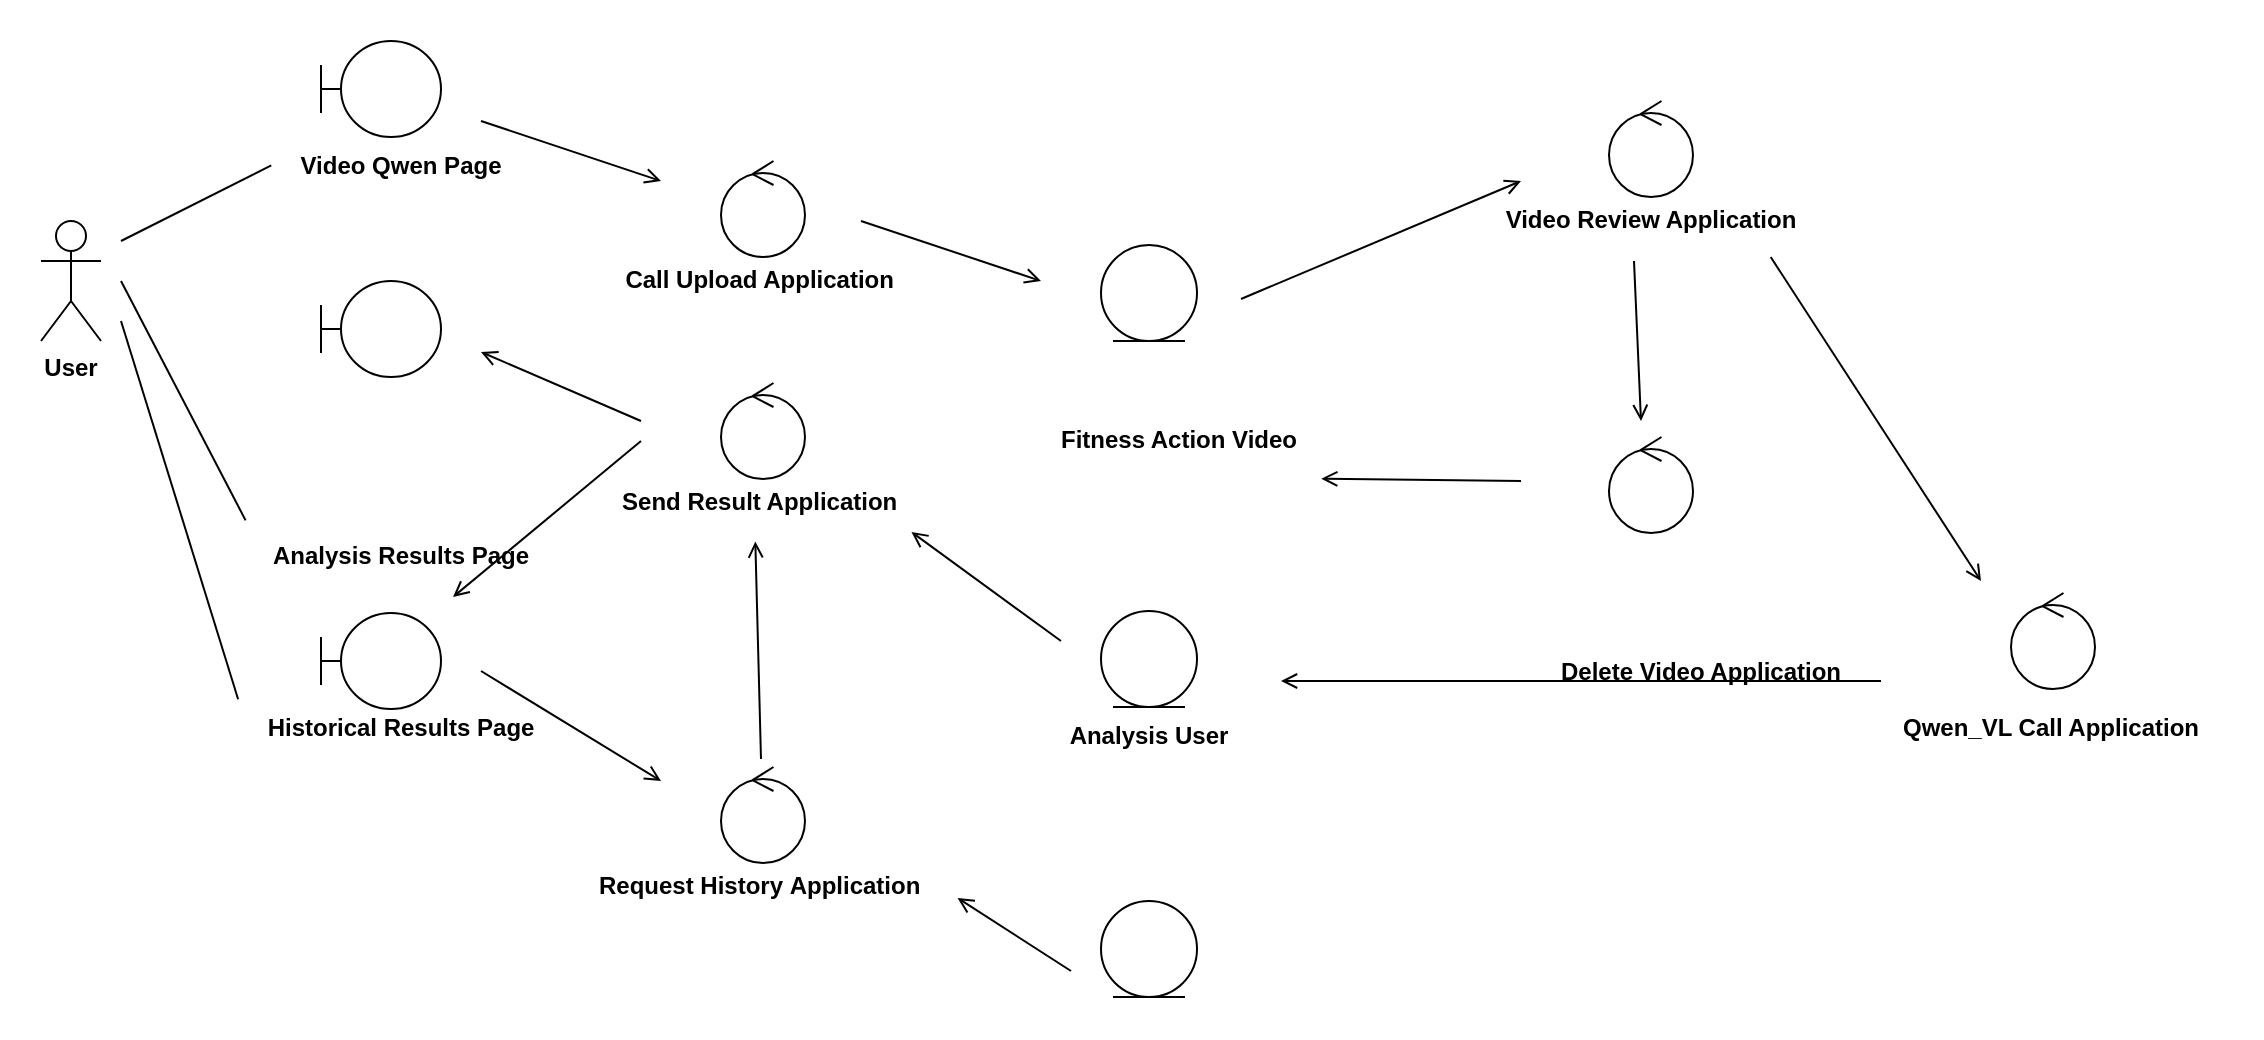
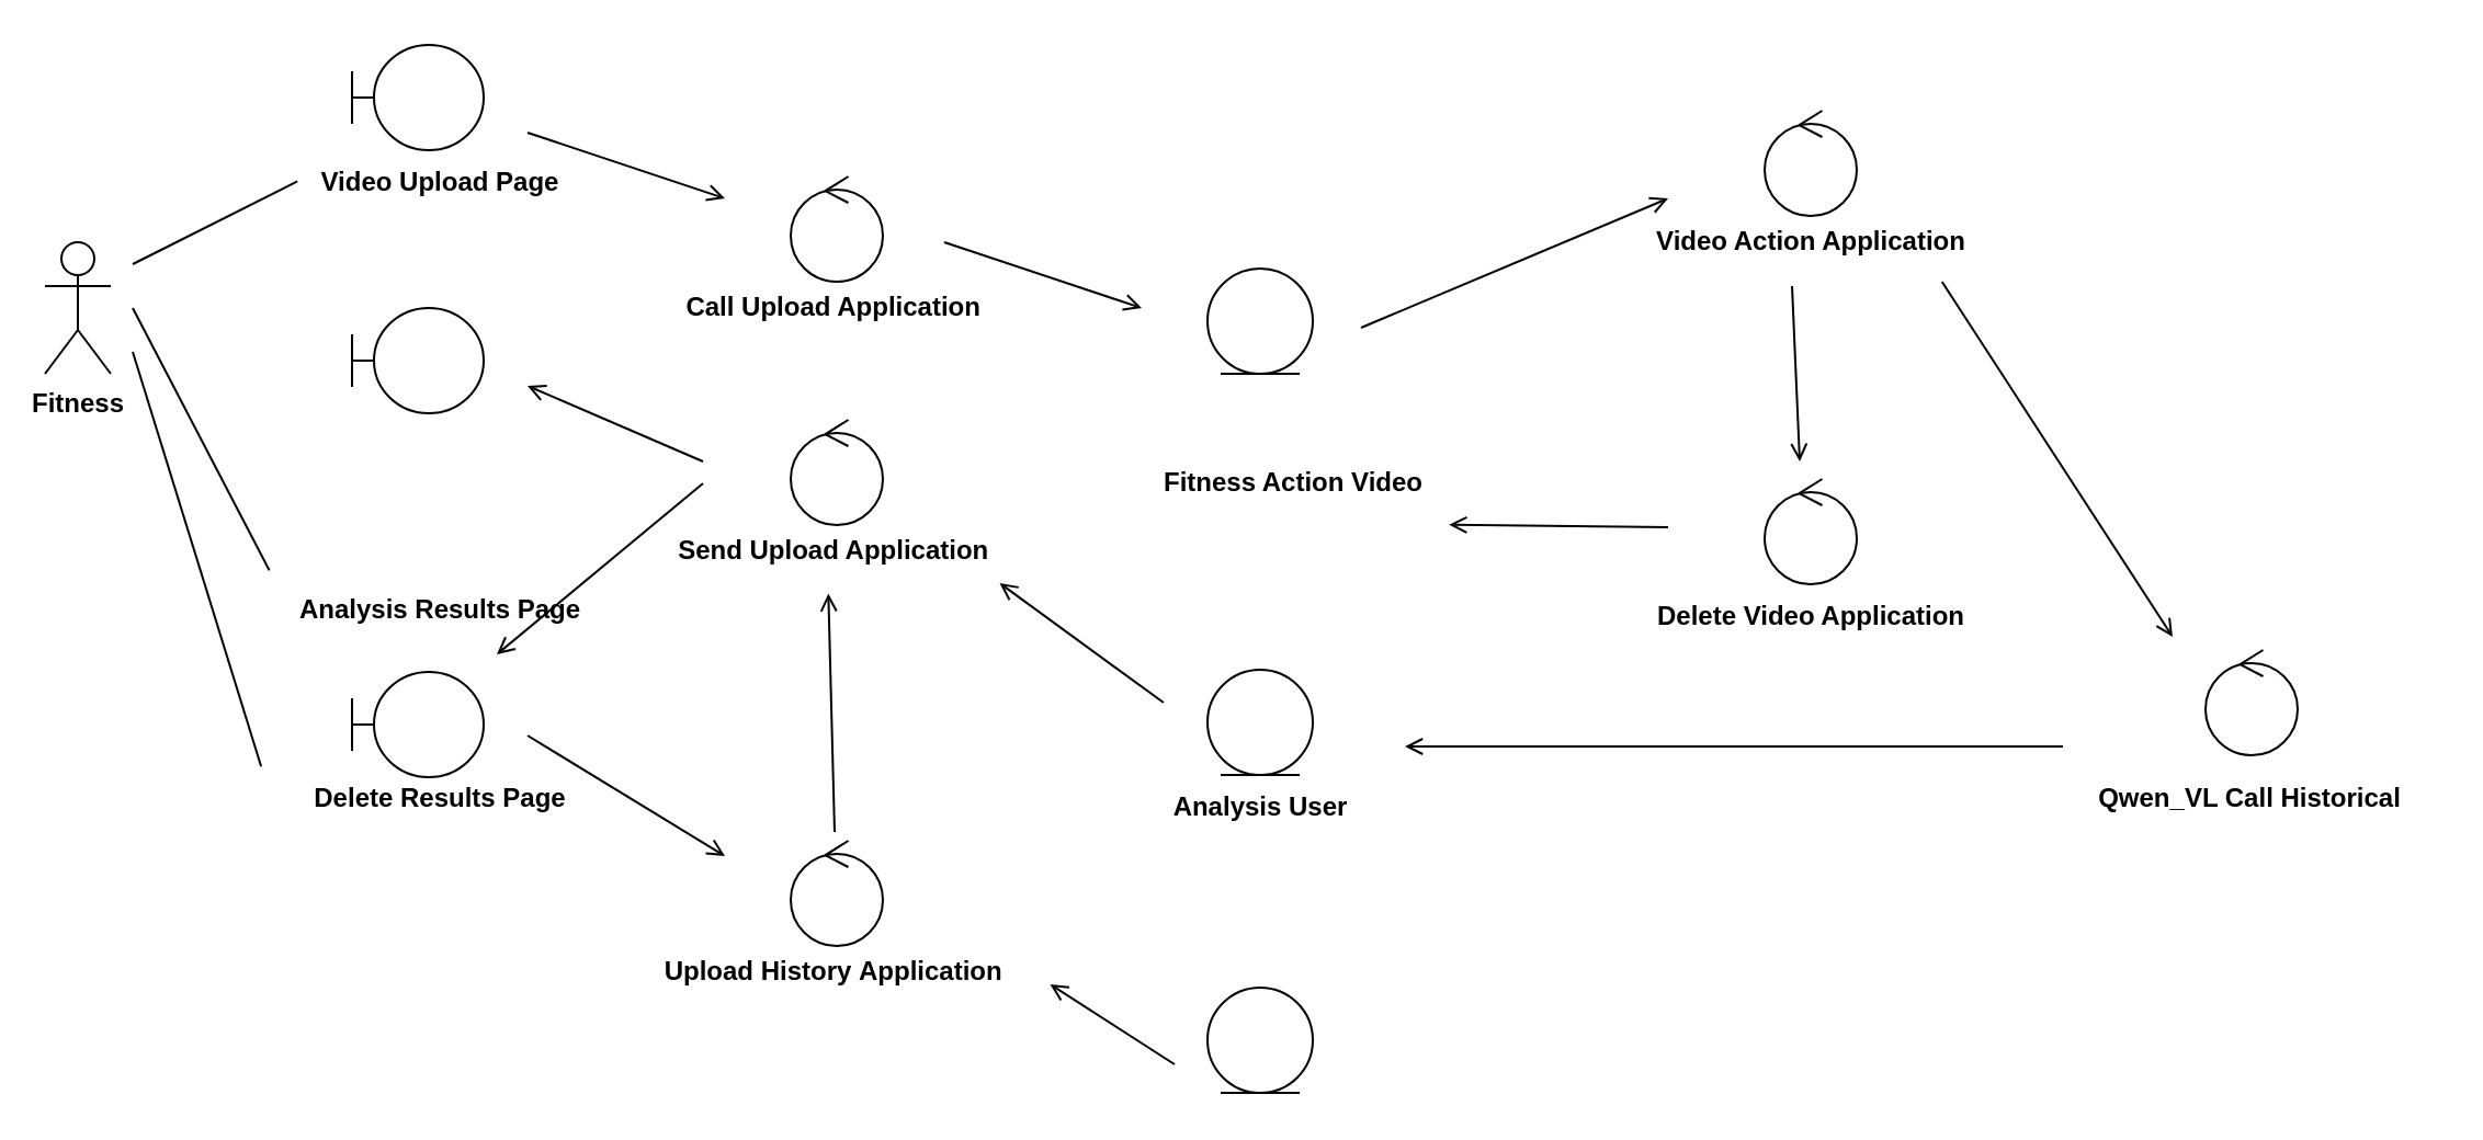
  <mxCell id="0" />
  <mxCell id="1" parent="0" />
- <mxCell id="2" value="&lt;b&gt;User&lt;/b&gt;" style="shape=umlActor;verticalLabelPosition=bottom;verticalAlign=top;html=1;outlineConnect=0;" parent="1" vertex="1"><mxGeometry x="20" y="110" width="30" height="60" as="geometry" /></mxCell>
+ <mxCell id="2" value="&lt;b&gt;Fitness&lt;/b&gt;" style="shape=umlActor;verticalLabelPosition=bottom;verticalAlign=top;html=1;outlineConnect=0;" parent="1" vertex="1"><mxGeometry x="20" y="110" width="30" height="60" as="geometry" /></mxCell>
  <mxCell id="3" value="" style="ellipse;shape=umlEntity;whiteSpace=wrap;html=1;aspect=fixed;" parent="1" vertex="1"><mxGeometry x="550" y="122" width="48" height="48" as="geometry" /></mxCell>
  <mxCell id="4" value="" style="shape=umlBoundary;whiteSpace=wrap;html=1;aspect=fixed;" parent="1" vertex="1"><mxGeometry x="160" y="20" width="60" height="48" as="geometry" /></mxCell>
- <mxCell id="5" value="&lt;b&gt;Video Qwen Page&lt;/b&gt;" style="text;html=1;align=center;verticalAlign=middle;resizable=0;points=[];autosize=1;strokeColor=none;fillColor=none;" parent="1" vertex="1"><mxGeometry x="135" y="68" width="130" height="30" as="geometry" /></mxCell>
+ <mxCell id="5" value="&lt;b&gt;Video Upload Page&lt;/b&gt;" style="text;html=1;align=center;verticalAlign=middle;resizable=0;points=[];autosize=1;strokeColor=none;fillColor=none;" parent="1" vertex="1"><mxGeometry x="135" y="68" width="130" height="30" as="geometry" /></mxCell>
  <mxCell id="6" value="" style="shape=umlBoundary;whiteSpace=wrap;html=1;aspect=fixed;" parent="1" vertex="1"><mxGeometry x="160" y="140" width="60" height="48" as="geometry" /></mxCell>
  <mxCell id="7" value="&lt;b&gt;Analysis Results Page&lt;/b&gt;" style="text;html=1;align=center;verticalAlign=middle;resizable=0;points=[];autosize=1;strokeColor=none;fillColor=none;" parent="1" vertex="1"><mxGeometry x="125" y="263" width="150" height="30" as="geometry" /></mxCell>
  <mxCell id="8" value="" style="shape=umlBoundary;whiteSpace=wrap;html=1;aspect=fixed;" parent="1" vertex="1"><mxGeometry x="160" y="306" width="60" height="48" as="geometry" /></mxCell>
- <mxCell id="9" value="&lt;b&gt;Historical Results&amp;nbsp;Page&lt;/b&gt;" style="text;html=1;align=center;verticalAlign=middle;resizable=0;points=[];autosize=1;strokeColor=none;fillColor=none;" parent="1" vertex="1"><mxGeometry x="120" y="349" width="160" height="30" as="geometry" /></mxCell>
+ <mxCell id="9" value="&lt;b&gt;Delete Results&amp;nbsp;Page&lt;/b&gt;" style="text;html=1;align=center;verticalAlign=middle;resizable=0;points=[];autosize=1;strokeColor=none;fillColor=none;" parent="1" vertex="1"><mxGeometry x="120" y="349" width="160" height="30" as="geometry" /></mxCell>
  <mxCell id="10" value="" style="endArrow=none;html=1;rounded=0;entryX=0.001;entryY=0.472;entryDx=0;entryDy=0;entryPerimeter=0;" parent="1" target="5" edge="1"><mxGeometry width="50" height="50" relative="1" as="geometry"><mxPoint x="60" y="120" as="sourcePoint" /><mxPoint x="340" y="160" as="targetPoint" /></mxGeometry></mxCell>
  <mxCell id="11" value="" style="endArrow=none;html=1;rounded=0;entryX=-0.018;entryY=-0.111;entryDx=0;entryDy=0;entryPerimeter=0;" parent="1" target="7" edge="1"><mxGeometry width="50" height="50" relative="1" as="geometry"><mxPoint x="60" y="140" as="sourcePoint" /><mxPoint x="145" y="92" as="targetPoint" /></mxGeometry></mxCell>
  <mxCell id="12" value="" style="endArrow=none;html=1;rounded=0;entryX=-0.009;entryY=0.003;entryDx=0;entryDy=0;entryPerimeter=0;" parent="1" target="9" edge="1"><mxGeometry width="50" height="50" relative="1" as="geometry"><mxPoint x="60" y="160" as="sourcePoint" /><mxPoint x="132" y="195" as="targetPoint" /></mxGeometry></mxCell>
  <mxCell id="13" value="" style="ellipse;shape=umlControl;whiteSpace=wrap;html=1;aspect=fixed;" parent="1" vertex="1"><mxGeometry x="360" y="80" width="42" height="48" as="geometry" /></mxCell>
  <mxCell id="14" value="&lt;b&gt;Call Upload Application&amp;nbsp;&lt;/b&gt;" style="text;html=1;align=center;verticalAlign=middle;resizable=0;points=[];autosize=1;strokeColor=none;fillColor=none;" parent="1" vertex="1"><mxGeometry x="296" y="125" width="170" height="30" as="geometry" /></mxCell>
  <mxCell id="15" value="" style="endArrow=open;html=1;rounded=0;endFill=0;" parent="1" edge="1"><mxGeometry width="50" height="50" relative="1" as="geometry"><mxPoint x="240" y="60" as="sourcePoint" /><mxPoint x="330" y="90" as="targetPoint" /></mxGeometry></mxCell>
  <mxCell id="16" value="&lt;b&gt;Fitness Action Video&lt;/b&gt;" style="text;html=1;align=center;verticalAlign=middle;resizable=0;points=[];autosize=1;strokeColor=none;fillColor=none;" parent="1" vertex="1"><mxGeometry x="519" y="205" width="140" height="30" as="geometry" /></mxCell>
  <mxCell id="17" value="" style="endArrow=open;html=1;rounded=0;endFill=0;" parent="1" edge="1"><mxGeometry width="50" height="50" relative="1" as="geometry"><mxPoint x="430" y="110" as="sourcePoint" /><mxPoint x="520" y="140" as="targetPoint" /></mxGeometry></mxCell>
  <mxCell id="18" value="" style="endArrow=open;html=1;rounded=0;endFill=0;" parent="1" edge="1"><mxGeometry width="50" height="50" relative="1" as="geometry"><mxPoint x="620" y="149" as="sourcePoint" /><mxPoint x="760" y="90" as="targetPoint" /></mxGeometry></mxCell>
  <mxCell id="19" value="" style="ellipse;shape=umlControl;whiteSpace=wrap;html=1;aspect=fixed;" parent="1" vertex="1"><mxGeometry x="804" y="50" width="42" height="48" as="geometry" /></mxCell>
- <mxCell id="20" value="&lt;b&gt;Video Review Application&lt;/b&gt;" style="text;html=1;align=center;verticalAlign=middle;resizable=0;points=[];autosize=1;strokeColor=none;fillColor=none;" parent="1" vertex="1"><mxGeometry x="740" y="95" width="170" height="30" as="geometry" /></mxCell>
+ <mxCell id="20" value="&lt;b&gt;Video Action Application&lt;/b&gt;" style="text;html=1;align=center;verticalAlign=middle;resizable=0;points=[];autosize=1;strokeColor=none;fillColor=none;" parent="1" vertex="1"><mxGeometry x="740" y="95" width="170" height="30" as="geometry" /></mxCell>
  <mxCell id="21" value="" style="ellipse;shape=umlControl;whiteSpace=wrap;html=1;aspect=fixed;" parent="1" vertex="1"><mxGeometry x="804" y="218" width="42" height="48" as="geometry" /></mxCell>
- <mxCell id="22" value="&lt;b&gt;Delete Video Application&lt;/b&gt;" style="text;html=1;align=center;verticalAlign=middle;resizable=0;points=[];autosize=1;strokeColor=none;fillColor=none;" parent="1" vertex="1"><mxGeometry x="770" y="321" width="160" height="30" as="geometry" /></mxCell>
+ <mxCell id="22" value="&lt;b&gt;Delete Video Application&lt;/b&gt;" style="text;html=1;align=center;verticalAlign=middle;resizable=0;points=[];autosize=1;strokeColor=none;fillColor=none;" parent="1" vertex="1"><mxGeometry x="745" y="266" width="160" height="30" as="geometry" /></mxCell>
  <mxCell id="23" value="" style="endArrow=open;html=1;rounded=0;exitX=0.45;exitY=1.167;exitDx=0;exitDy=0;exitPerimeter=0;endFill=0;" parent="1" source="20" edge="1"><mxGeometry width="50" height="50" relative="1" as="geometry"><mxPoint x="905" y="200" as="sourcePoint" /><mxPoint x="820" y="210" as="targetPoint" /></mxGeometry></mxCell>
  <mxCell id="24" value="" style="endArrow=open;html=1;rounded=0;entryX=1.008;entryY=1.128;entryDx=0;entryDy=0;entryPerimeter=0;endFill=0;" parent="1" target="16" edge="1"><mxGeometry width="50" height="50" relative="1" as="geometry"><mxPoint x="760" y="240" as="sourcePoint" /><mxPoint x="830" y="220" as="targetPoint" /></mxGeometry></mxCell>
  <mxCell id="25" value="" style="ellipse;shape=umlControl;whiteSpace=wrap;html=1;aspect=fixed;" parent="1" vertex="1"><mxGeometry x="1005" y="296" width="42" height="48" as="geometry" /></mxCell>
- <mxCell id="26" value="&lt;b&gt;Qwen_VL Call Application&lt;/b&gt;" style="text;html=1;align=center;verticalAlign=middle;resizable=0;points=[];autosize=1;strokeColor=none;fillColor=none;" parent="1" vertex="1"><mxGeometry x="940" y="349" width="170" height="30" as="geometry" /></mxCell>
+ <mxCell id="26" value="&lt;b&gt;Qwen_VL Call Historical&lt;/b&gt;" style="text;html=1;align=center;verticalAlign=middle;resizable=0;points=[];autosize=1;strokeColor=none;fillColor=none;" parent="1" vertex="1"><mxGeometry x="940" y="349" width="170" height="30" as="geometry" /></mxCell>
  <mxCell id="27" value="" style="endArrow=open;html=1;rounded=0;exitX=0.852;exitY=1.1;exitDx=0;exitDy=0;exitPerimeter=0;endFill=0;" parent="1" source="20" edge="1"><mxGeometry width="50" height="50" relative="1" as="geometry"><mxPoint x="875" y="125" as="sourcePoint" /><mxPoint x="990" y="290" as="targetPoint" /></mxGeometry></mxCell>
  <mxCell id="28" value="" style="ellipse;shape=umlEntity;whiteSpace=wrap;html=1;aspect=fixed;" parent="1" vertex="1"><mxGeometry x="550" y="305" width="48" height="48" as="geometry" /></mxCell>
  <mxCell id="29" value="&lt;b&gt;Analysis User&lt;/b&gt;" style="text;html=1;align=center;verticalAlign=middle;resizable=0;points=[];autosize=1;strokeColor=none;fillColor=none;" parent="1" vertex="1"><mxGeometry x="514" y="353" width="120" height="30" as="geometry" /></mxCell>
  <mxCell id="30" value="" style="endArrow=open;html=1;rounded=0;endFill=0;" parent="1" edge="1"><mxGeometry width="50" height="50" relative="1" as="geometry"><mxPoint x="940" y="340" as="sourcePoint" /><mxPoint x="640" y="340" as="targetPoint" /></mxGeometry></mxCell>
  <mxCell id="31" value="" style="endArrow=open;html=1;rounded=0;entryX=0.964;entryY=0.983;entryDx=0;entryDy=0;entryPerimeter=0;endFill=0;" parent="1" target="33" edge="1"><mxGeometry width="50" height="50" relative="1" as="geometry"><mxPoint x="530" y="320" as="sourcePoint" /><mxPoint x="470" y="280" as="targetPoint" /></mxGeometry></mxCell>
  <mxCell id="32" value="" style="ellipse;shape=umlControl;whiteSpace=wrap;html=1;aspect=fixed;" parent="1" vertex="1"><mxGeometry x="360" y="191" width="42" height="48" as="geometry" /></mxCell>
- <mxCell id="33" value="&lt;b&gt;Send Result Application&amp;nbsp;&lt;/b&gt;" style="text;html=1;align=center;verticalAlign=middle;resizable=0;points=[];autosize=1;strokeColor=none;fillColor=none;" parent="1" vertex="1"><mxGeometry x="301" y="236" width="160" height="30" as="geometry" /></mxCell>
+ <mxCell id="33" value="&lt;b&gt;Send Upload Application&amp;nbsp;&lt;/b&gt;" style="text;html=1;align=center;verticalAlign=middle;resizable=0;points=[];autosize=1;strokeColor=none;fillColor=none;" parent="1" vertex="1"><mxGeometry x="301" y="236" width="160" height="30" as="geometry" /></mxCell>
  <mxCell id="34" value="" style="endArrow=open;html=1;rounded=0;entryX=0.964;entryY=0.983;entryDx=0;entryDy=0;entryPerimeter=0;endFill=0;" parent="1" edge="1"><mxGeometry width="50" height="50" relative="1" as="geometry"><mxPoint x="320" y="210" as="sourcePoint" /><mxPoint x="240" y="175.5" as="targetPoint" /></mxGeometry></mxCell>
  <mxCell id="35" value="" style="ellipse;shape=umlControl;whiteSpace=wrap;html=1;aspect=fixed;" parent="1" vertex="1"><mxGeometry x="360" y="383" width="42" height="48" as="geometry" /></mxCell>
- <mxCell id="36" value="&lt;b&gt;Request History&amp;nbsp;Application&amp;nbsp;&lt;/b&gt;" style="text;html=1;align=center;verticalAlign=middle;resizable=0;points=[];autosize=1;strokeColor=none;fillColor=none;" parent="1" vertex="1"><mxGeometry x="286" y="428" width="190" height="30" as="geometry" /></mxCell>
+ <mxCell id="36" value="&lt;b&gt;Upload History&amp;nbsp;Application&amp;nbsp;&lt;/b&gt;" style="text;html=1;align=center;verticalAlign=middle;resizable=0;points=[];autosize=1;strokeColor=none;fillColor=none;" parent="1" vertex="1"><mxGeometry x="286" y="428" width="190" height="30" as="geometry" /></mxCell>
  <mxCell id="37" value="" style="ellipse;shape=umlEntity;whiteSpace=wrap;html=1;aspect=fixed;" parent="1" vertex="1"><mxGeometry x="550" y="450" width="48" height="48" as="geometry" /></mxCell>
  <mxCell id="38" value="" style="endArrow=open;html=1;rounded=0;entryX=1.012;entryY=0.682;entryDx=0;entryDy=0;entryPerimeter=0;endFill=0;" parent="1" target="36" edge="1"><mxGeometry width="50" height="50" relative="1" as="geometry"><mxPoint x="535" y="485" as="sourcePoint" /><mxPoint x="460" y="430" as="targetPoint" /></mxGeometry></mxCell>
  <mxCell id="39" value="" style="endArrow=open;html=1;rounded=0;endFill=0;" parent="1" edge="1"><mxGeometry width="50" height="50" relative="1" as="geometry"><mxPoint x="240" y="335" as="sourcePoint" /><mxPoint x="330" y="390" as="targetPoint" /></mxGeometry></mxCell>
  <mxCell id="40" value="" style="endArrow=open;html=1;rounded=0;entryX=0.476;entryY=1.141;entryDx=0;entryDy=0;entryPerimeter=0;endFill=0;" parent="1" target="33" edge="1"><mxGeometry width="50" height="50" relative="1" as="geometry"><mxPoint x="380" y="379" as="sourcePoint" /><mxPoint x="430" y="329" as="targetPoint" /></mxGeometry></mxCell>
  <mxCell id="41" value="" style="endArrow=open;html=1;rounded=0;entryX=0.964;entryY=0.983;entryDx=0;entryDy=0;entryPerimeter=0;endFill=0;" parent="1" edge="1"><mxGeometry width="50" height="50" relative="1" as="geometry"><mxPoint x="320" y="220" as="sourcePoint" /><mxPoint x="226" y="298" as="targetPoint" /></mxGeometry></mxCell>
